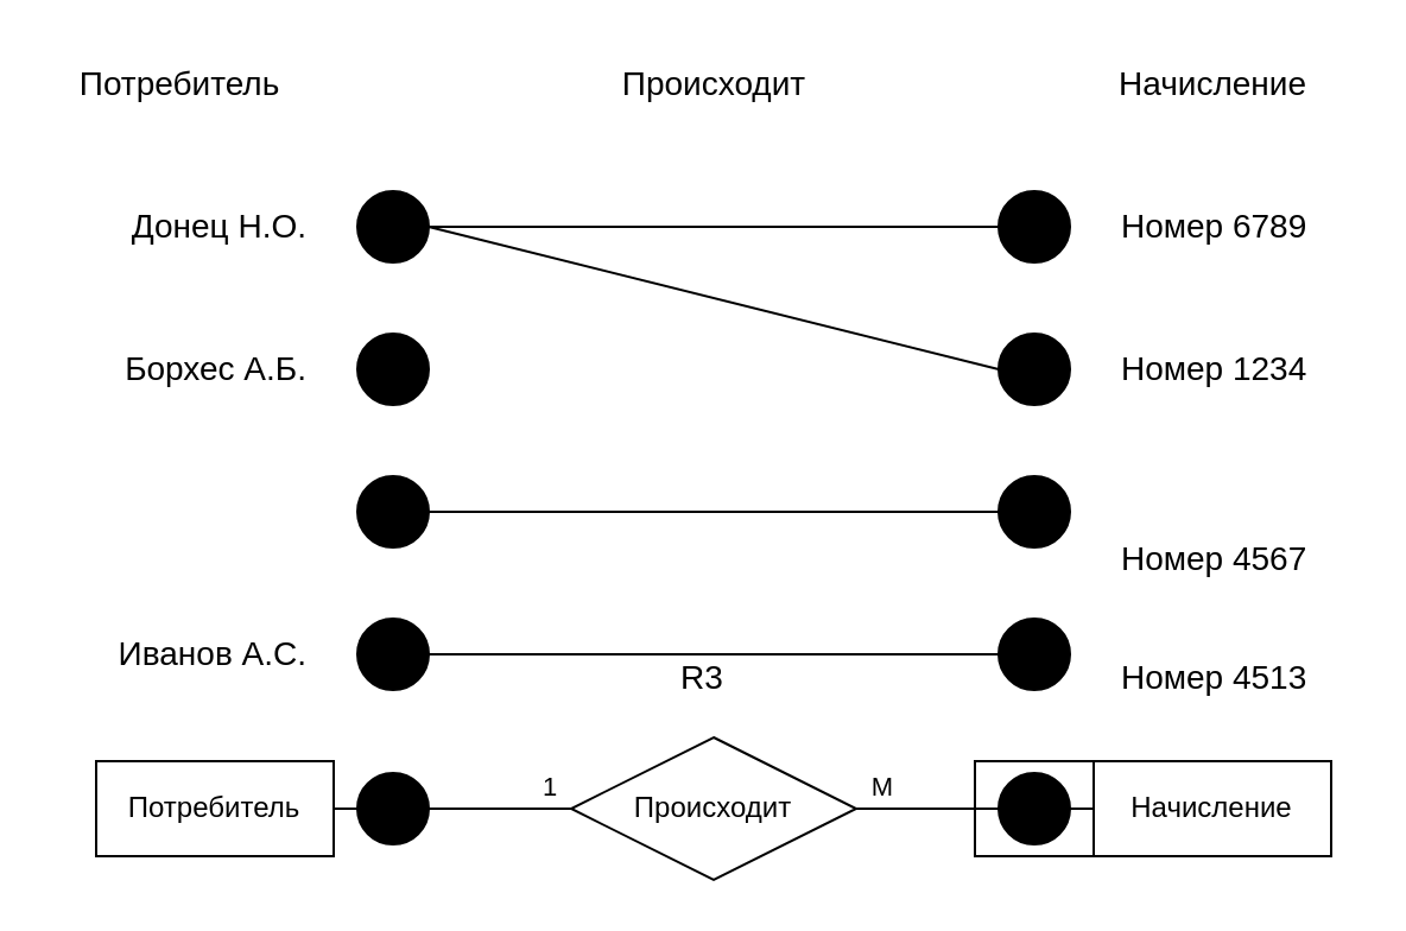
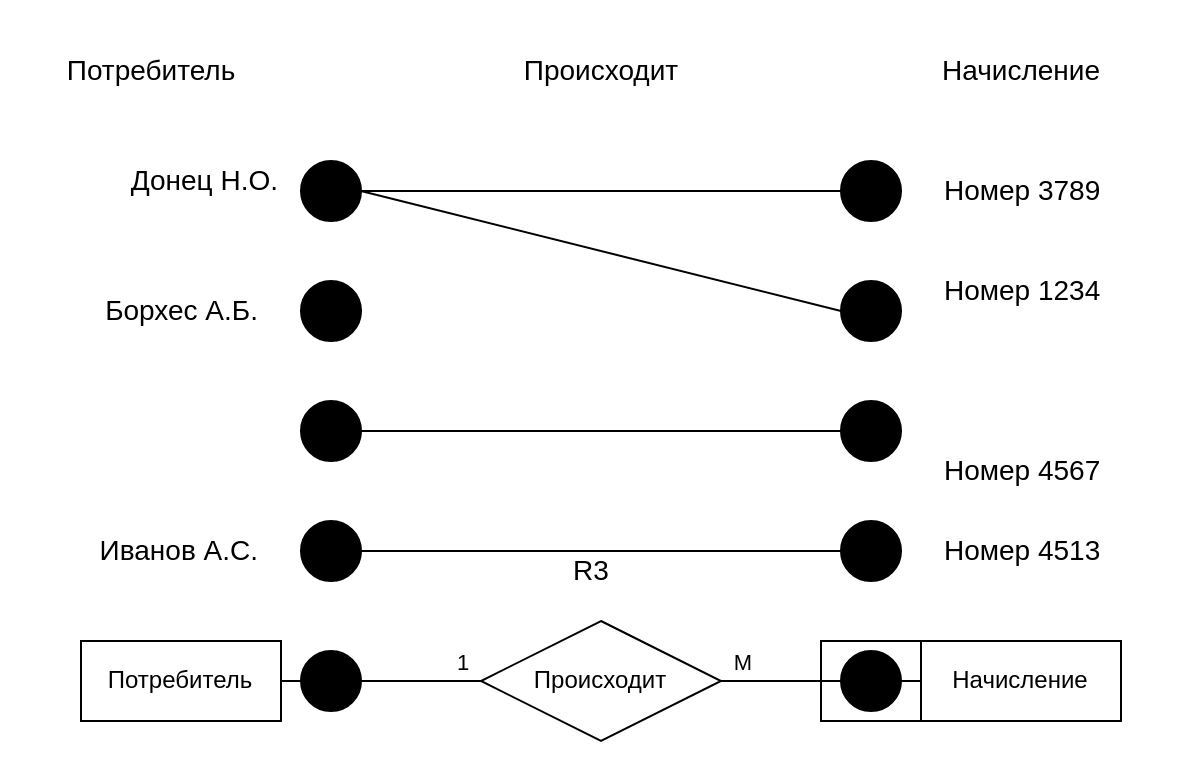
  <mxCell id="0" />
  <mxCell id="1" parent="0" />
  <mxCell id="2" value="Потребитель" style="whiteSpace=wrap;html=1;align=center;gradientColor=none;" vertex="1" parent="1"><mxGeometry x="40" y="320" width="100" height="40" as="geometry" /></mxCell>
  <mxCell id="3" style="edgeStyle=orthogonalEdgeStyle;rounded=0;orthogonalLoop=1;jettySize=auto;html=1;entryX=0;entryY=0.5;entryDx=0;entryDy=0;endArrow=none;endFill=0;" edge="1" parent="1" source="9" target="5"><mxGeometry relative="1" as="geometry" /></mxCell>
  <mxCell id="4" value="Происходит" style="shape=rhombus;perimeter=rhombusPerimeter;whiteSpace=wrap;html=1;align=center;" vertex="1" parent="1"><mxGeometry x="240" y="310" width="120" height="60" as="geometry" /></mxCell>
  <mxCell id="5" value="Начисление" style="whiteSpace=wrap;html=1;align=center;" vertex="1" parent="1"><mxGeometry x="460" y="320" width="100" height="40" as="geometry" /></mxCell>
  <mxCell id="6" value="" style="endArrow=none;html=1;rounded=0;entryX=0;entryY=0.5;entryDx=0;entryDy=0;exitX=1;exitY=0.5;exitDx=0;exitDy=0;startArrow=none;startFill=0;endFill=0;" edge="1" parent="1" source="12" target="4"><mxGeometry relative="1" as="geometry"><mxPoint x="40" y="340" as="sourcePoint" /><mxPoint x="200" y="340" as="targetPoint" /></mxGeometry></mxCell>
  <mxCell id="7" value="" style="edgeStyle=orthogonalEdgeStyle;rounded=0;orthogonalLoop=1;jettySize=auto;html=1;entryX=0;entryY=0.5;entryDx=0;entryDy=0;endArrow=none;endFill=0;" edge="1" parent="1" source="4" target="9"><mxGeometry relative="1" as="geometry"><mxPoint x="360" y="340" as="sourcePoint" /><mxPoint x="460" y="340" as="targetPoint" /></mxGeometry></mxCell>
  <mxCell id="8" value="М" style="edgeLabel;html=1;align=center;verticalAlign=middle;resizable=0;points=[];" vertex="1" connectable="0" parent="7"><mxGeometry x="-0.086" relative="1" as="geometry"><mxPoint x="-17" y="-10" as="offset" /></mxGeometry></mxCell>
  <mxCell id="9" value="" style="ellipse;whiteSpace=wrap;html=1;aspect=fixed;fillColor=#000000;" vertex="1" parent="1"><mxGeometry x="420" y="325" width="30" height="30" as="geometry" /></mxCell>
  <mxCell id="10" value="" style="endArrow=none;html=1;rounded=0;entryX=0;entryY=0.5;entryDx=0;entryDy=0;exitX=1;exitY=0.5;exitDx=0;exitDy=0;startArrow=none;startFill=0;endFill=0;" edge="1" parent="1" source="2" target="12"><mxGeometry relative="1" as="geometry"><mxPoint x="140" y="340" as="sourcePoint" /><mxPoint x="240" y="340" as="targetPoint" /></mxGeometry></mxCell>
  <mxCell id="11" value="1" style="edgeLabel;html=1;align=center;verticalAlign=middle;resizable=0;points=[];" vertex="1" connectable="0" parent="10"><mxGeometry x="-0.029" relative="1" as="geometry"><mxPoint x="85" y="-10" as="offset" /></mxGeometry></mxCell>
  <mxCell id="12" value="" style="ellipse;whiteSpace=wrap;html=1;aspect=fixed;fillColor=#000000;" vertex="1" parent="1"><mxGeometry x="150" y="325" width="30" height="30" as="geometry" /></mxCell>
  <mxCell id="13" style="rounded=0;orthogonalLoop=1;jettySize=auto;html=1;entryX=0;entryY=0.5;entryDx=0;entryDy=0;endArrow=none;endFill=0;" edge="1" parent="1" source="14" target="20"><mxGeometry relative="1" as="geometry" /></mxCell>
  <mxCell id="14" value="" style="ellipse;whiteSpace=wrap;html=1;aspect=fixed;fillColor=#000000;" vertex="1" parent="1"><mxGeometry x="150" y="260" width="30" height="30" as="geometry" /></mxCell>
  <mxCell id="15" value="" style="ellipse;whiteSpace=wrap;html=1;aspect=fixed;fillColor=#000000;" vertex="1" parent="1"><mxGeometry x="150" y="200" width="30" height="30" as="geometry" /></mxCell>
  <mxCell id="16" value="" style="ellipse;whiteSpace=wrap;html=1;aspect=fixed;fillColor=#000000;" vertex="1" parent="1"><mxGeometry x="150" y="140" width="30" height="30" as="geometry" /></mxCell>
  <mxCell id="17" style="rounded=0;orthogonalLoop=1;jettySize=auto;html=1;entryX=0;entryY=0.5;entryDx=0;entryDy=0;endArrow=none;endFill=0;" edge="1" parent="1" source="19" target="24"><mxGeometry relative="1" as="geometry" /></mxCell>
  <mxCell id="18" style="rounded=0;orthogonalLoop=1;jettySize=auto;html=1;exitX=1;exitY=0.5;exitDx=0;exitDy=0;entryX=0;entryY=0.5;entryDx=0;entryDy=0;endArrow=none;endFill=0;" edge="1" parent="1" source="19" target="23"><mxGeometry relative="1" as="geometry" /></mxCell>
  <mxCell id="19" value="" style="ellipse;whiteSpace=wrap;html=1;aspect=fixed;fillColor=#000000;" vertex="1" parent="1"><mxGeometry x="150" y="80" width="30" height="30" as="geometry" /></mxCell>
  <mxCell id="20" value="" style="ellipse;whiteSpace=wrap;html=1;aspect=fixed;fillColor=#000000;" vertex="1" parent="1"><mxGeometry x="420" y="260" width="30" height="30" as="geometry" /></mxCell>
  <mxCell id="21" value="" style="ellipse;whiteSpace=wrap;html=1;aspect=fixed;fillColor=#000000;" vertex="1" parent="1"><mxGeometry x="420" y="200" width="30" height="30" as="geometry" /></mxCell>
  <mxCell id="22" style="rounded=0;orthogonalLoop=1;jettySize=auto;html=1;entryX=1;entryY=0.5;entryDx=0;entryDy=0;endArrow=none;endFill=0;exitX=0;exitY=0.5;exitDx=0;exitDy=0;" edge="1" parent="1" source="21" target="15"><mxGeometry relative="1" as="geometry" /></mxCell>
  <mxCell id="23" value="" style="ellipse;whiteSpace=wrap;html=1;aspect=fixed;fillColor=#000000;" vertex="1" parent="1"><mxGeometry x="420" y="140" width="30" height="30" as="geometry" /></mxCell>
  <mxCell id="24" value="" style="ellipse;whiteSpace=wrap;html=1;aspect=fixed;fillColor=#000000;" vertex="1" parent="1"><mxGeometry x="420" y="80" width="30" height="30" as="geometry" /></mxCell>
  <mxCell id="25" value="&lt;font style=&quot;font-size: 14px;&quot;&gt;Потребитель&lt;/font&gt;" style="text;html=1;align=center;verticalAlign=middle;resizable=0;points=[];autosize=1;strokeColor=none;fillColor=none;" vertex="1" parent="1"><mxGeometry x="20" y="20" width="110" height="30" as="geometry" /></mxCell>
  <mxCell id="26" value="&lt;font style=&quot;font-size: 14px;&quot;&gt;Происходит&lt;/font&gt;" style="text;html=1;align=center;verticalAlign=middle;resizable=0;points=[];autosize=1;strokeColor=none;fillColor=none;" vertex="1" parent="1"><mxGeometry x="250" y="20" width="100" height="30" as="geometry" /></mxCell>
  <mxCell id="27" value="&lt;font style=&quot;font-size: 14px;&quot;&gt;Начисление&lt;/font&gt;" style="text;html=1;align=center;verticalAlign=middle;resizable=0;points=[];autosize=1;strokeColor=none;fillColor=none;" vertex="1" parent="1"><mxGeometry x="460" y="20" width="100" height="30" as="geometry" /></mxCell>
- <mxCell id="28" value="&lt;font style=&quot;font-size: 14px;&quot;&gt;Донец Н.О.&lt;/font&gt;" style="text;html=1;align=right;verticalAlign=middle;resizable=0;points=[];autosize=1;strokeColor=none;fillColor=none;" vertex="1" parent="1"><mxGeometry x="30" y="80" width="100" height="30" as="geometry" /></mxCell>
+ <mxCell id="28" value="&lt;font style=&quot;font-size: 14px;&quot;&gt;Донец Н.О.&lt;/font&gt;" style="text;html=1;align=right;verticalAlign=middle;resizable=0;points=[];autosize=1;strokeColor=none;fillColor=none;" vertex="1" parent="1"><mxGeometry x="40" y="75" width="100" height="30" as="geometry" /></mxCell>
  <mxCell id="29" value="&lt;span style=&quot;font-size: 14px;&quot;&gt;Борхес А.Б.&lt;/span&gt;" style="text;html=1;align=right;verticalAlign=middle;resizable=0;points=[];autosize=1;strokeColor=none;fillColor=none;" vertex="1" parent="1"><mxGeometry x="30" y="140" width="100" height="30" as="geometry" /></mxCell>
  <mxCell id="30" value="&lt;font style=&quot;font-size: 14px;&quot;&gt;Иванов А.С.&lt;/font&gt;" style="text;html=1;align=right;verticalAlign=middle;resizable=0;points=[];autosize=1;strokeColor=none;fillColor=none;" vertex="1" parent="1"><mxGeometry x="30" y="260" width="100" height="30" as="geometry" /></mxCell>
- <mxCell id="31" value="&lt;span style=&quot;font-size: 14px;&quot;&gt;Номер 6789&lt;/span&gt;" style="text;html=1;align=left;verticalAlign=middle;resizable=0;points=[];autosize=1;strokeColor=none;fillColor=none;" vertex="1" parent="1"><mxGeometry x="470" y="80" width="100" height="30" as="geometry" /></mxCell>
- <mxCell id="32" value="&lt;span style=&quot;font-size: 14px;&quot;&gt;Номер 1234&lt;/span&gt;" style="text;html=1;align=left;verticalAlign=middle;resizable=0;points=[];autosize=1;strokeColor=none;fillColor=none;" vertex="1" parent="1"><mxGeometry x="470" y="140" width="100" height="30" as="geometry" /></mxCell>
+ <mxCell id="31" value="&lt;span style=&quot;font-size: 14px;&quot;&gt;Номер 3789&lt;/span&gt;" style="text;html=1;align=left;verticalAlign=middle;resizable=0;points=[];autosize=1;strokeColor=none;fillColor=none;" vertex="1" parent="1"><mxGeometry x="470" y="80" width="100" height="30" as="geometry" /></mxCell>
+ <mxCell id="32" value="&lt;span style=&quot;font-size: 14px;&quot;&gt;Номер 1234&lt;/span&gt;" style="text;html=1;align=left;verticalAlign=middle;resizable=0;points=[];autosize=1;strokeColor=none;fillColor=none;" vertex="1" parent="1"><mxGeometry x="470" y="130" width="100" height="30" as="geometry" /></mxCell>
  <mxCell id="33" value="&lt;span style=&quot;font-size: 14px;&quot;&gt;Номер 4567&lt;/span&gt;" style="text;html=1;align=left;verticalAlign=middle;resizable=0;points=[];autosize=1;strokeColor=none;fillColor=none;" vertex="1" parent="1"><mxGeometry x="470" y="220" width="100" height="30" as="geometry" /></mxCell>
- <mxCell id="34" value="&lt;span style=&quot;font-size: 14px;&quot;&gt;Номер 4513&lt;/span&gt;" style="text;html=1;align=left;verticalAlign=middle;resizable=0;points=[];autosize=1;strokeColor=none;fillColor=none;" vertex="1" parent="1"><mxGeometry x="470" y="270" width="100" height="30" as="geometry" /></mxCell>
+ <mxCell id="34" value="&lt;span style=&quot;font-size: 14px;&quot;&gt;Номер 4513&lt;/span&gt;" style="text;html=1;align=left;verticalAlign=middle;resizable=0;points=[];autosize=1;strokeColor=none;fillColor=none;" vertex="1" parent="1"><mxGeometry x="470" y="260" width="100" height="30" as="geometry" /></mxCell>
  <mxCell id="35" value="&lt;span style=&quot;font-size: 14px;&quot;&gt;R3&lt;/span&gt;" style="text;html=1;align=center;verticalAlign=middle;resizable=0;points=[];autosize=1;strokeColor=none;fillColor=none;" vertex="1" parent="1"><mxGeometry x="275" y="270" width="40" height="30" as="geometry" /></mxCell>
  <mxCell id="36" value="" style="rounded=0;whiteSpace=wrap;html=1;fillColor=none;" vertex="1" parent="1"><mxGeometry x="410" y="320" width="50" height="40" as="geometry" /></mxCell>
